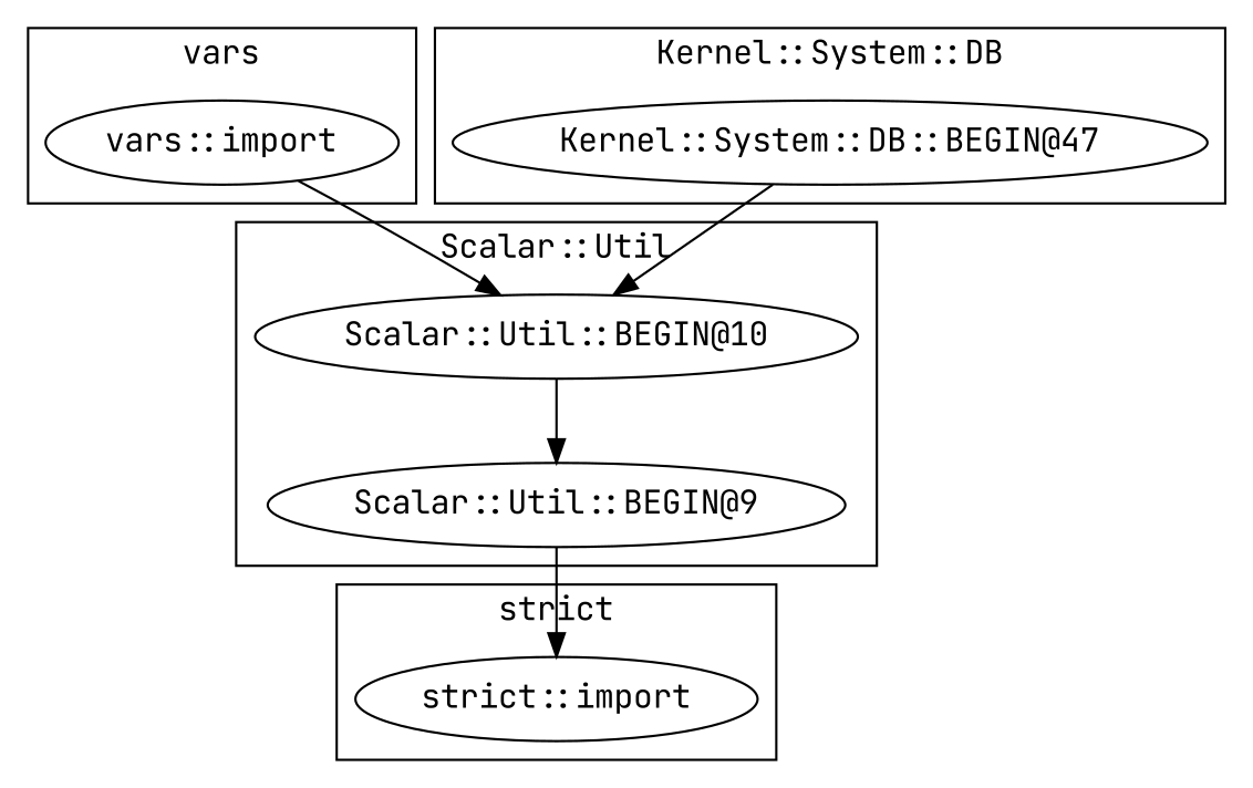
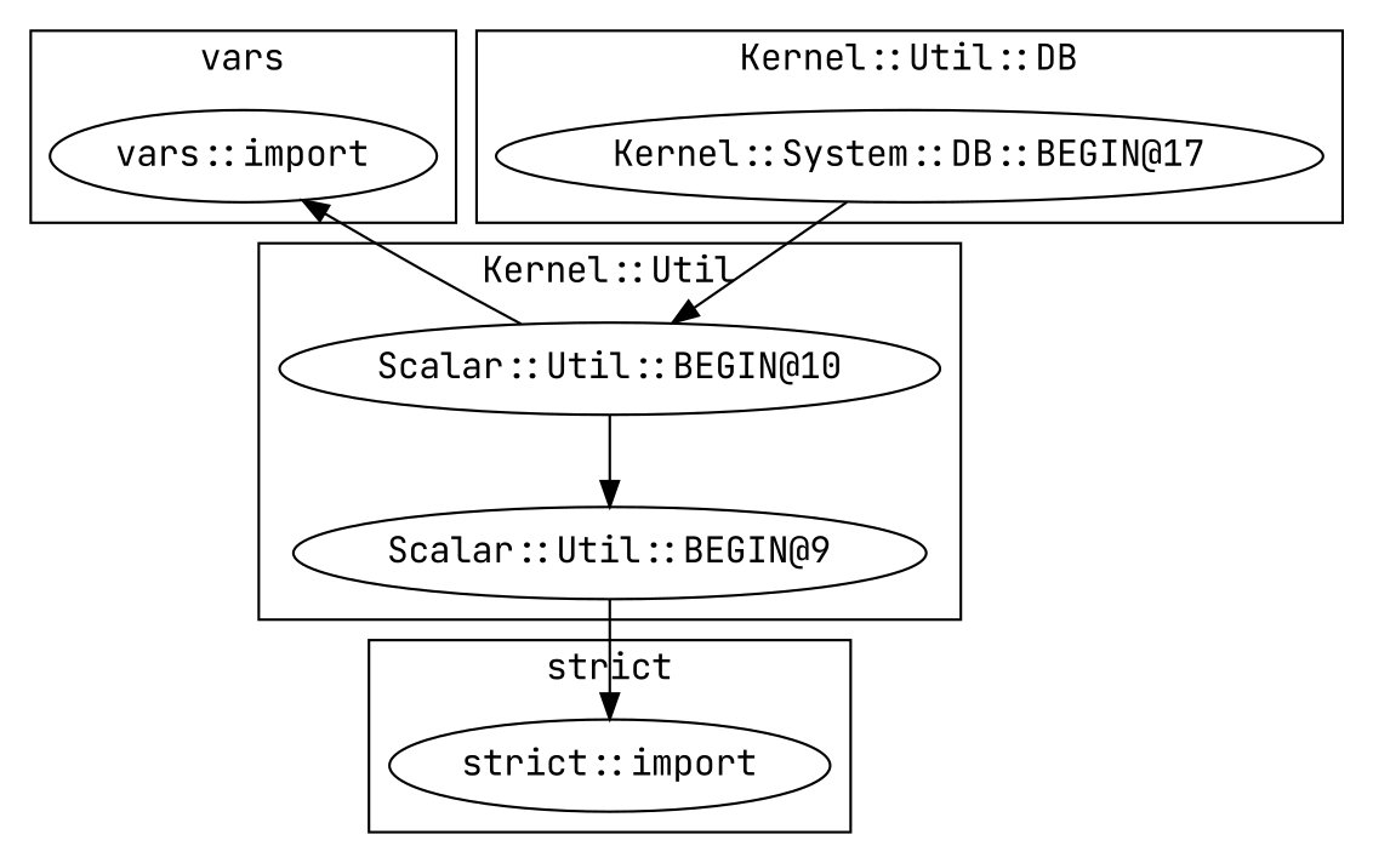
  digraph {
    fontname="JetBrains Mono"
    node [fontname="JetBrains Mono"]
    edge [fontname="JetBrains Mono"]
    "vars::import"
    "strict::import"
-   "Kernel::System::DB::BEGIN@17" [label="Kernel::System::DB::BEGIN@47"]
+   "Kernel::System::DB::BEGIN@17"
    "Scalar::Util::BEGIN@9"
    "Scalar::Util::BEGIN@10"
    subgraph cluster_1 {
      label=vars
      "vars::import"
    }
    subgraph cluster_2 {
      label="strict"
      "strict::import"
    }
    subgraph cluster_3 {
-     label="Kernel::System::DB"
+     label="Kernel::Util::DB"
      "Kernel::System::DB::BEGIN@17"
    }
    subgraph cluster_4 {
-     label="Scalar::Util"
+     label="Kernel::Util"
      "Scalar::Util::BEGIN@9"
      "Scalar::Util::BEGIN@10"
    }
    "Kernel::System::DB::BEGIN@17" -> "Scalar::Util::BEGIN@10"
    "Scalar::Util::BEGIN@9" -> "strict::import"
-   "vars::import" -> "Scalar::Util::BEGIN@10"
+   "Scalar::Util::BEGIN@10" -> "vars::import"
    "Scalar::Util::BEGIN@10" -> "Scalar::Util::BEGIN@9"
  }
